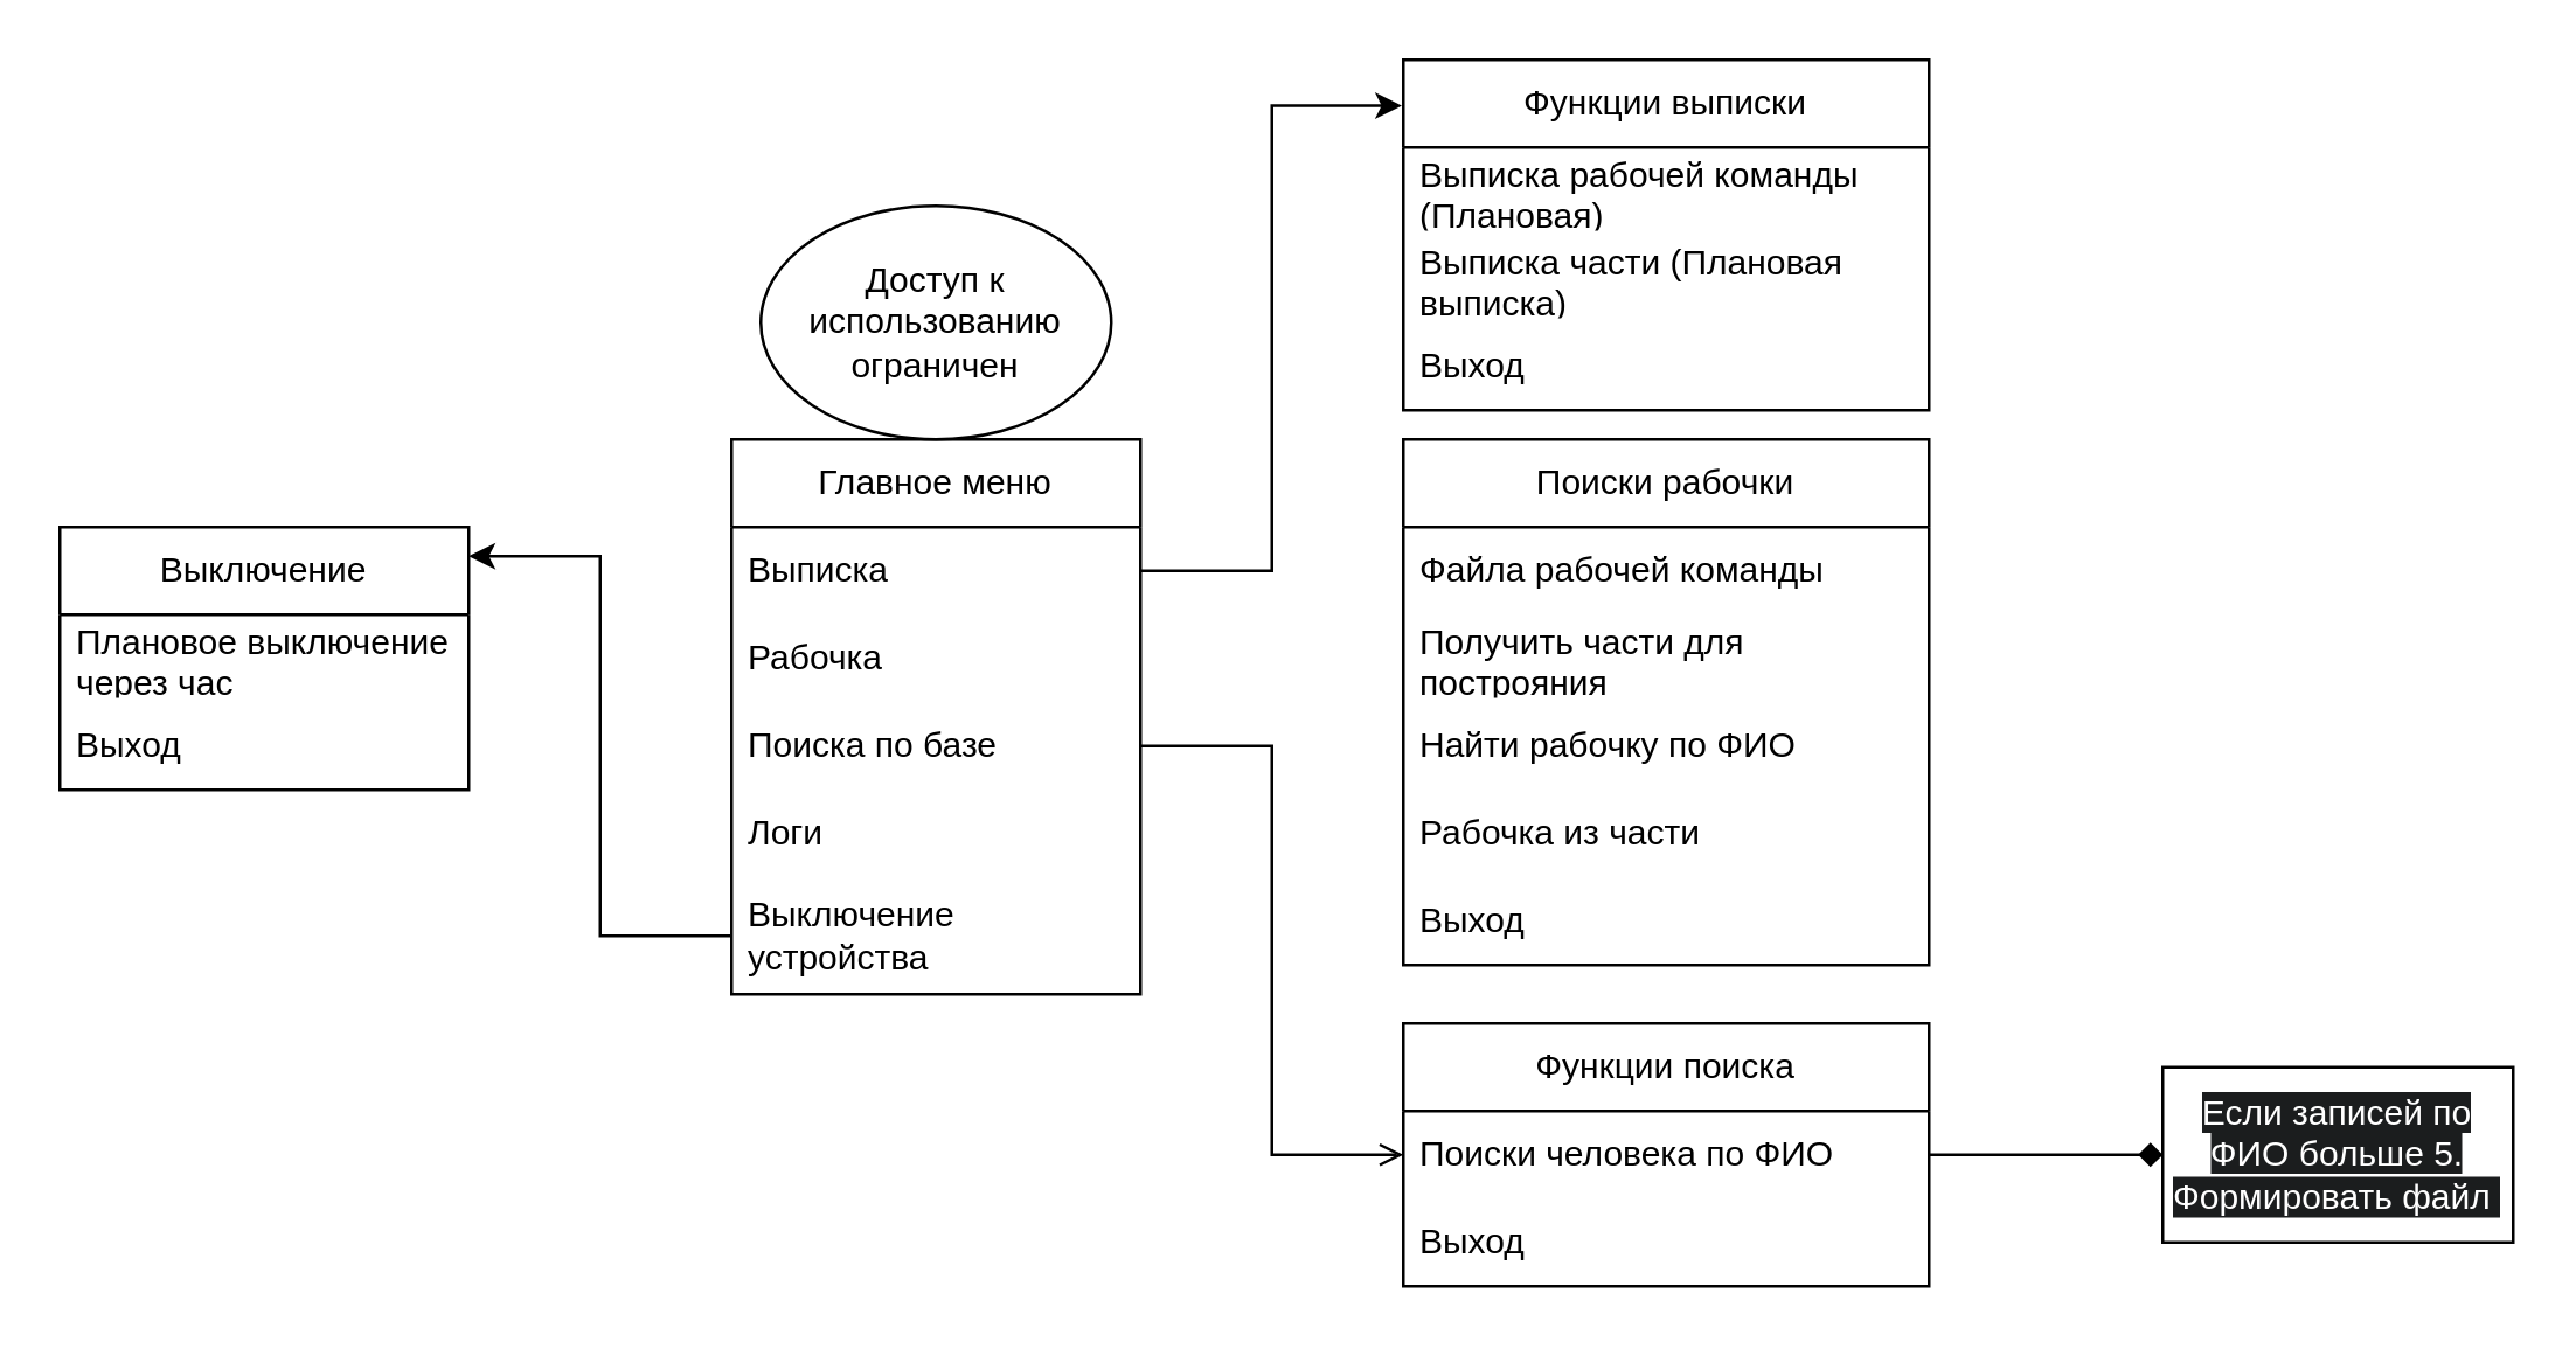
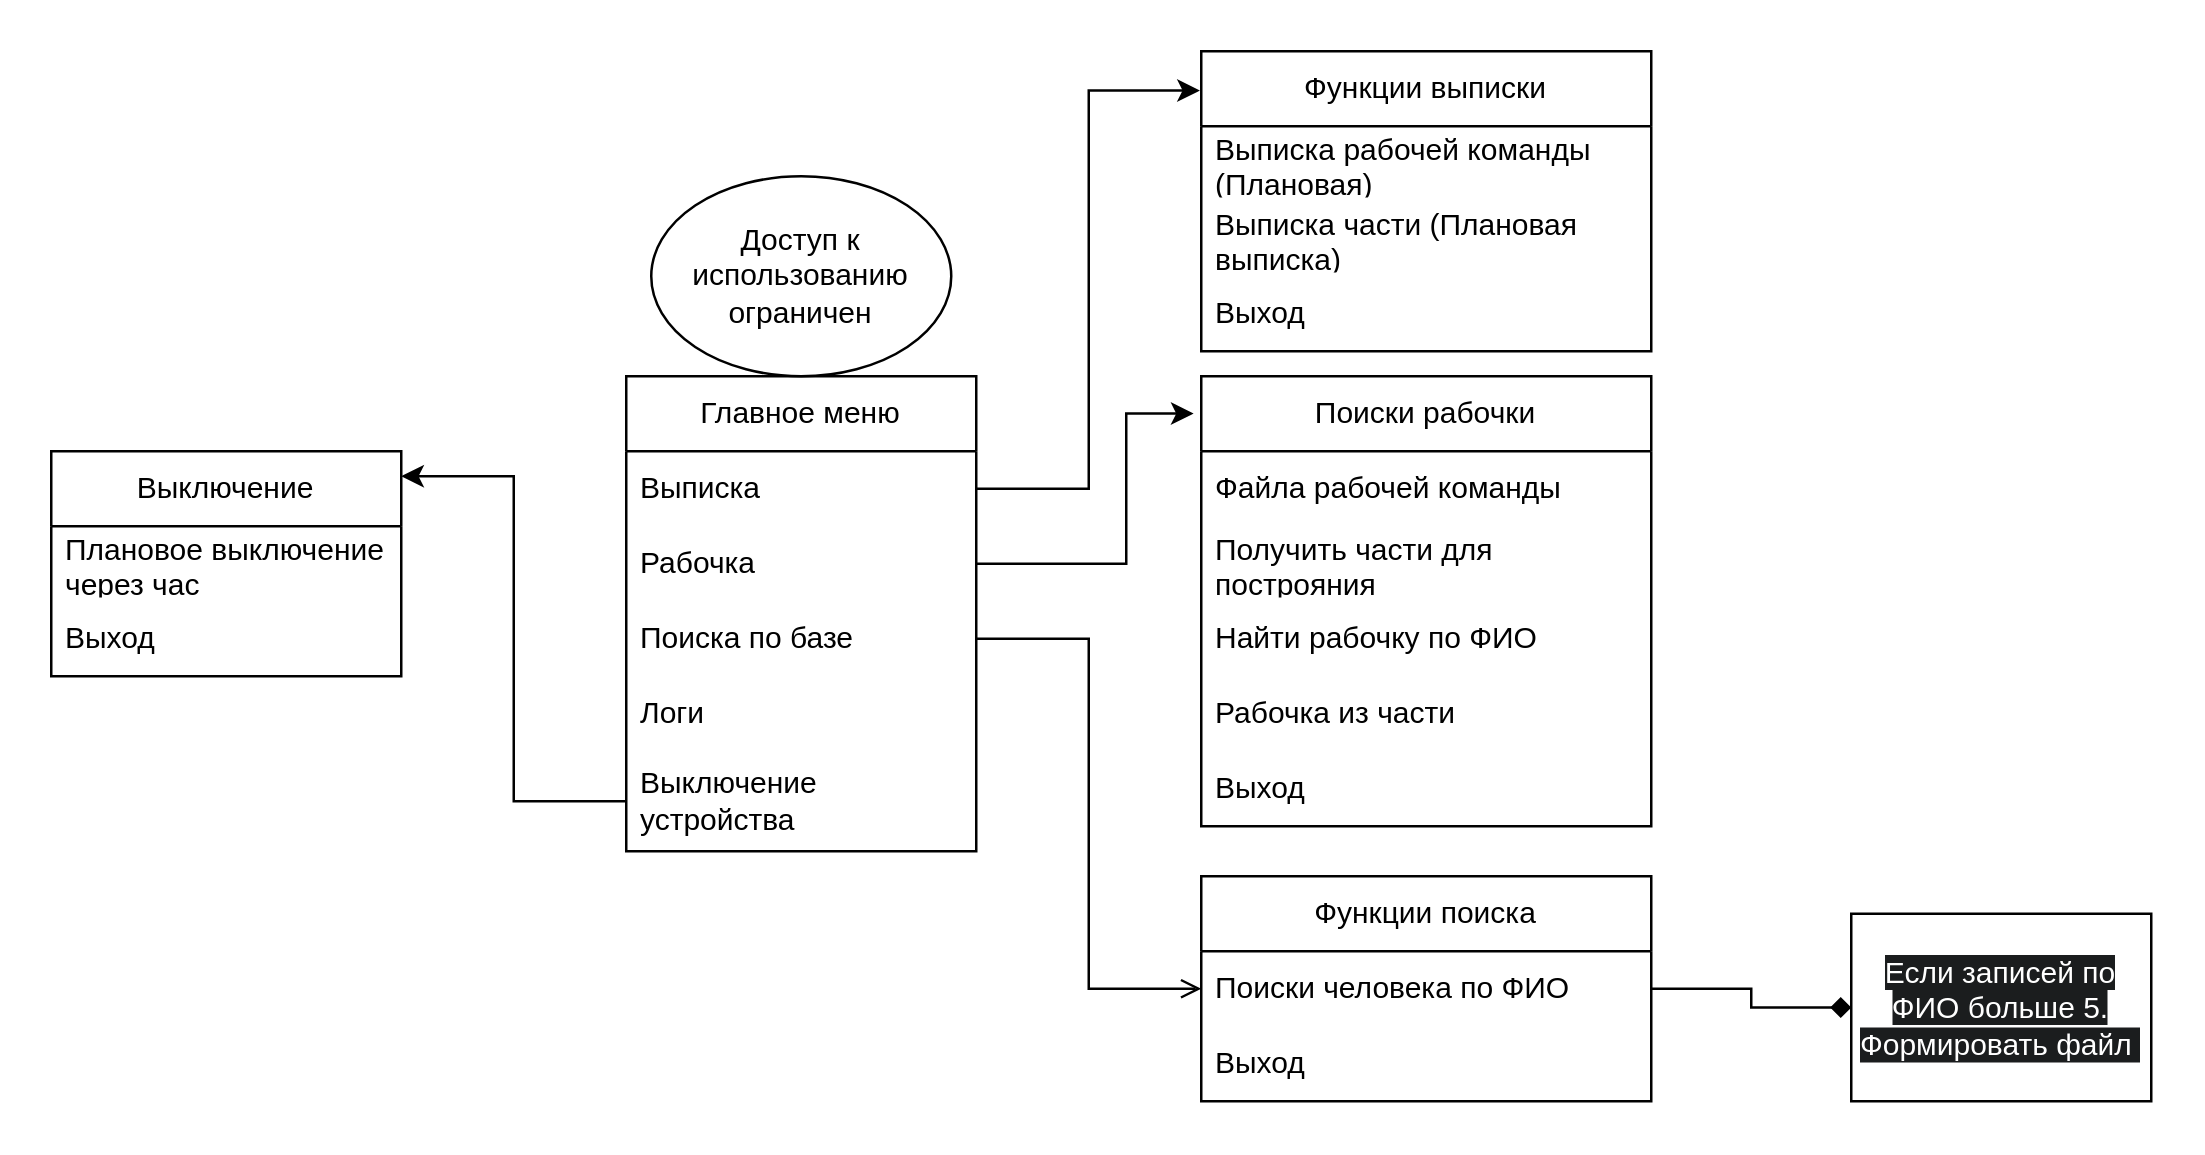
  <mxCell id="0" />
  <mxCell id="1" parent="0" />
  <mxCell id="2" value="Главное меню" style="swimlane;fontStyle=0;childLayout=stackLayout;horizontal=1;startSize=30;horizontalStack=0;resizeParent=1;resizeParentMax=0;resizeLast=0;collapsible=1;marginBottom=0;whiteSpace=wrap;html=1;" vertex="1" parent="1"><mxGeometry x="250" y="150" width="140" height="190" as="geometry" /></mxCell>
  <mxCell id="3" value="Выписка" style="text;strokeColor=none;fillColor=none;align=left;verticalAlign=middle;spacingLeft=4;spacingRight=4;overflow=hidden;points=[[0,0.5],[1,0.5]];portConstraint=eastwest;rotatable=0;whiteSpace=wrap;html=1;" vertex="1" parent="2"><mxGeometry y="30" width="140" height="30" as="geometry" /></mxCell>
  <mxCell id="4" value="Рабочка" style="text;strokeColor=none;fillColor=none;align=left;verticalAlign=middle;spacingLeft=4;spacingRight=4;overflow=hidden;points=[[0,0.5],[1,0.5]];portConstraint=eastwest;rotatable=0;whiteSpace=wrap;html=1;" vertex="1" parent="2"><mxGeometry y="60" width="140" height="30" as="geometry" /></mxCell>
  <mxCell id="5" value="Поиска по базе" style="text;strokeColor=none;fillColor=none;align=left;verticalAlign=middle;spacingLeft=4;spacingRight=4;overflow=hidden;points=[[0,0.5],[1,0.5]];portConstraint=eastwest;rotatable=0;whiteSpace=wrap;html=1;" vertex="1" parent="2"><mxGeometry y="90" width="140" height="30" as="geometry" /></mxCell>
  <mxCell id="6" value="Логи" style="text;strokeColor=none;fillColor=none;align=left;verticalAlign=middle;spacingLeft=4;spacingRight=4;overflow=hidden;points=[[0,0.5],[1,0.5]];portConstraint=eastwest;rotatable=0;whiteSpace=wrap;html=1;" vertex="1" parent="2"><mxGeometry y="120" width="140" height="30" as="geometry" /></mxCell>
  <mxCell id="7" value="Выключение устройства" style="text;strokeColor=none;fillColor=none;align=left;verticalAlign=middle;spacingLeft=4;spacingRight=4;overflow=hidden;points=[[0,0.5],[1,0.5]];portConstraint=eastwest;rotatable=0;whiteSpace=wrap;html=1;" vertex="1" parent="2"><mxGeometry y="150" width="140" height="40" as="geometry" /></mxCell>
  <mxCell id="8" value="Функции выписки" style="swimlane;fontStyle=0;childLayout=stackLayout;horizontal=1;startSize=30;horizontalStack=0;resizeParent=1;resizeParentMax=0;resizeLast=0;collapsible=1;marginBottom=0;whiteSpace=wrap;html=1;" vertex="1" parent="1"><mxGeometry x="480" width="180" height="120" as="geometry" y="20" /></mxCell>
  <mxCell id="9" value="Выписка рабочей команды (Плановая)" style="text;strokeColor=none;fillColor=none;align=left;verticalAlign=middle;spacingLeft=4;spacingRight=4;overflow=hidden;points=[[0,0.5],[1,0.5]];portConstraint=eastwest;rotatable=0;whiteSpace=wrap;html=1;" vertex="1" parent="8"><mxGeometry y="30" width="180" height="30" as="geometry" /></mxCell>
  <mxCell id="10" value="Выписка части (Плановая выписка)" style="text;strokeColor=none;fillColor=none;align=left;verticalAlign=middle;spacingLeft=4;spacingRight=4;overflow=hidden;points=[[0,0.5],[1,0.5]];portConstraint=eastwest;rotatable=0;whiteSpace=wrap;html=1;" vertex="1" parent="8"><mxGeometry y="60" width="180" height="30" as="geometry" /></mxCell>
  <mxCell id="11" value="Выход" style="text;strokeColor=none;fillColor=none;align=left;verticalAlign=middle;spacingLeft=4;spacingRight=4;overflow=hidden;points=[[0,0.5],[1,0.5]];portConstraint=eastwest;rotatable=0;whiteSpace=wrap;html=1;" vertex="1" parent="8"><mxGeometry y="90" width="180" height="30" as="geometry" /></mxCell>
  <mxCell id="12" value="Поиски рабочки" style="swimlane;fontStyle=0;childLayout=stackLayout;horizontal=1;startSize=30;horizontalStack=0;resizeParent=1;resizeParentMax=0;resizeLast=0;collapsible=1;marginBottom=0;whiteSpace=wrap;html=1;" vertex="1" parent="1"><mxGeometry x="480" y="150" width="180" height="180" as="geometry" /></mxCell>
  <mxCell id="13" value="Файла рабочей команды" style="text;strokeColor=none;fillColor=none;align=left;verticalAlign=middle;spacingLeft=4;spacingRight=4;overflow=hidden;points=[[0,0.5],[1,0.5]];portConstraint=eastwest;rotatable=0;whiteSpace=wrap;html=1;" vertex="1" parent="12"><mxGeometry y="30" width="180" height="30" as="geometry" /></mxCell>
  <mxCell id="14" value="Получить части для построяния" style="text;strokeColor=none;fillColor=none;align=left;verticalAlign=middle;spacingLeft=4;spacingRight=4;overflow=hidden;points=[[0,0.5],[1,0.5]];portConstraint=eastwest;rotatable=0;whiteSpace=wrap;html=1;" vertex="1" parent="12"><mxGeometry y="60" width="180" height="30" as="geometry" /></mxCell>
  <mxCell id="15" value="Найти рабочку по ФИО" style="text;strokeColor=none;fillColor=none;align=left;verticalAlign=middle;spacingLeft=4;spacingRight=4;overflow=hidden;points=[[0,0.5],[1,0.5]];portConstraint=eastwest;rotatable=0;whiteSpace=wrap;html=1;" vertex="1" parent="12"><mxGeometry y="90" width="180" height="30" as="geometry" /></mxCell>
  <mxCell id="16" value="Рабочка из части" style="text;strokeColor=none;fillColor=none;align=left;verticalAlign=middle;spacingLeft=4;spacingRight=4;overflow=hidden;points=[[0,0.5],[1,0.5]];portConstraint=eastwest;rotatable=0;whiteSpace=wrap;html=1;" vertex="1" parent="12"><mxGeometry y="120" width="180" height="30" as="geometry" /></mxCell>
  <mxCell id="17" value="Выход" style="text;strokeColor=none;fillColor=none;align=left;verticalAlign=middle;spacingLeft=4;spacingRight=4;overflow=hidden;points=[[0,0.5],[1,0.5]];portConstraint=eastwest;rotatable=0;whiteSpace=wrap;html=1;" vertex="1" parent="12"><mxGeometry y="150" width="180" height="30" as="geometry" /></mxCell>
  <mxCell id="18" value="Функции поиска" style="swimlane;fontStyle=0;childLayout=stackLayout;horizontal=1;startSize=30;horizontalStack=0;resizeParent=1;resizeParentMax=0;resizeLast=0;collapsible=1;marginBottom=0;whiteSpace=wrap;html=1;" vertex="1" parent="1"><mxGeometry x="480" y="350" width="180" height="90" as="geometry" /></mxCell>
  <mxCell id="19" value="Поиски человека по ФИО&amp;nbsp;" style="text;strokeColor=none;fillColor=none;align=left;verticalAlign=middle;spacingLeft=4;spacingRight=4;overflow=hidden;points=[[0,0.5],[1,0.5]];portConstraint=eastwest;rotatable=0;whiteSpace=wrap;html=1;" vertex="1" parent="18"><mxGeometry y="30" width="180" height="30" as="geometry" /></mxCell>
  <mxCell id="20" value="Выход" style="text;strokeColor=none;fillColor=none;align=left;verticalAlign=middle;spacingLeft=4;spacingRight=4;overflow=hidden;points=[[0,0.5],[1,0.5]];portConstraint=eastwest;rotatable=0;whiteSpace=wrap;html=1;" vertex="1" parent="18"><mxGeometry y="60" width="180" height="30" as="geometry" /></mxCell>
  <mxCell id="21" value="Выключение" style="swimlane;fontStyle=0;childLayout=stackLayout;horizontal=1;startSize=30;horizontalStack=0;resizeParent=1;resizeParentMax=0;resizeLast=0;collapsible=1;marginBottom=0;whiteSpace=wrap;html=1;" vertex="1" parent="1"><mxGeometry x="20" y="180" width="140" height="90" as="geometry" /></mxCell>
  <mxCell id="22" value="Плановое выключение через час" style="text;strokeColor=none;fillColor=none;align=left;verticalAlign=middle;spacingLeft=4;spacingRight=4;overflow=hidden;points=[[0,0.5],[1,0.5]];portConstraint=eastwest;rotatable=0;whiteSpace=wrap;html=1;" vertex="1" parent="21"><mxGeometry y="30" width="140" height="30" as="geometry" /></mxCell>
  <mxCell id="23" value="Выход" style="text;strokeColor=none;fillColor=none;align=left;verticalAlign=middle;spacingLeft=4;spacingRight=4;overflow=hidden;points=[[0,0.5],[1,0.5]];portConstraint=eastwest;rotatable=0;whiteSpace=wrap;html=1;" vertex="1" parent="21"><mxGeometry y="60" width="140" height="30" as="geometry" /></mxCell>
  <mxCell id="24" style="edgeStyle=orthogonalEdgeStyle;rounded=0;orthogonalLoop=1;jettySize=auto;html=1;entryX=1;entryY=0.111;entryDx=0;entryDy=0;entryPerimeter=0;" edge="1" parent="1" source="7" target="21"><mxGeometry relative="1" as="geometry" /></mxCell>
  <mxCell id="25" style="edgeStyle=orthogonalEdgeStyle;rounded=0;orthogonalLoop=1;jettySize=auto;html=1;entryX=-0.003;entryY=0.131;entryDx=0;entryDy=0;entryPerimeter=0;" edge="1" parent="1" source="3" target="8"><mxGeometry relative="1" as="geometry" /></mxCell>
- <mxCell id="27" value="&lt;span style=&quot;color: rgb(255, 255, 255); font-family: Helvetica; font-size: 12px; font-style: normal; font-variant-ligatures: normal; font-variant-caps: normal; font-weight: 400; letter-spacing: normal; orphans: 2; text-align: center; text-indent: 0px; text-transform: none; widows: 2; word-spacing: 0px; -webkit-text-stroke-width: 0px; white-space: normal; background-color: rgb(27, 29, 30); text-decoration-thickness: initial; text-decoration-style: initial; text-decoration-color: initial; display: inline !important; float: none;&quot;&gt;Если записей по ФИО больше 5. Формировать файл&amp;nbsp;&lt;/span&gt;" style="rounded=0;whiteSpace=wrap;html=1;" vertex="1" parent="1"><mxGeometry x="740" y="365" width="120" height="60" as="geometry" /></mxCell>
+ <mxCell id="26" style="edgeStyle=orthogonalEdgeStyle;rounded=0;orthogonalLoop=1;jettySize=auto;html=1;entryX=-0.017;entryY=0.083;entryDx=0;entryDy=0;entryPerimeter=0;" edge="1" parent="1" source="4" target="12"><mxGeometry relative="1" as="geometry"><Array as="points"><mxPoint x="450" y="225" /><mxPoint x="450" y="165" /></Array></mxGeometry></mxCell>
+ <mxCell id="27" value="&lt;span style=&quot;color: rgb(255, 255, 255); font-family: Helvetica; font-size: 12px; font-style: normal; font-variant-ligatures: normal; font-variant-caps: normal; font-weight: 400; letter-spacing: normal; orphans: 2; text-align: center; text-indent: 0px; text-transform: none; widows: 2; word-spacing: 0px; -webkit-text-stroke-width: 0px; white-space: normal; background-color: rgb(27, 29, 30); text-decoration-thickness: initial; text-decoration-style: initial; text-decoration-color: initial; display: inline !important; float: none;&quot;&gt;Если записей по ФИО больше 5. Формировать файл&amp;nbsp;&lt;/span&gt;" style="rounded=0;whiteSpace=wrap;html=1;" vertex="1" parent="1"><mxGeometry x="740" y="365" width="120" height="75" as="geometry" /></mxCell>
  <mxCell id="28" style="edgeStyle=orthogonalEdgeStyle;rounded=0;orthogonalLoop=1;jettySize=auto;html=1;endArrow=diamond;" edge="1" parent="1" source="19" target="27"><mxGeometry relative="1" as="geometry" /></mxCell>
  <mxCell id="29" style="edgeStyle=orthogonalEdgeStyle;rounded=0;orthogonalLoop=1;jettySize=auto;html=1;entryX=0;entryY=0.5;entryDx=0;entryDy=0;endArrow=open;" edge="1" parent="1" source="5" target="19"><mxGeometry relative="1" as="geometry" /></mxCell>
  <mxCell id="30" value="Доступ к использованию&lt;div&gt;ограничен&lt;/div&gt;" style="ellipse;whiteSpace=wrap;html=1;" vertex="1" parent="1"><mxGeometry x="260" y="70" width="120" height="80" as="geometry" /></mxCell>
